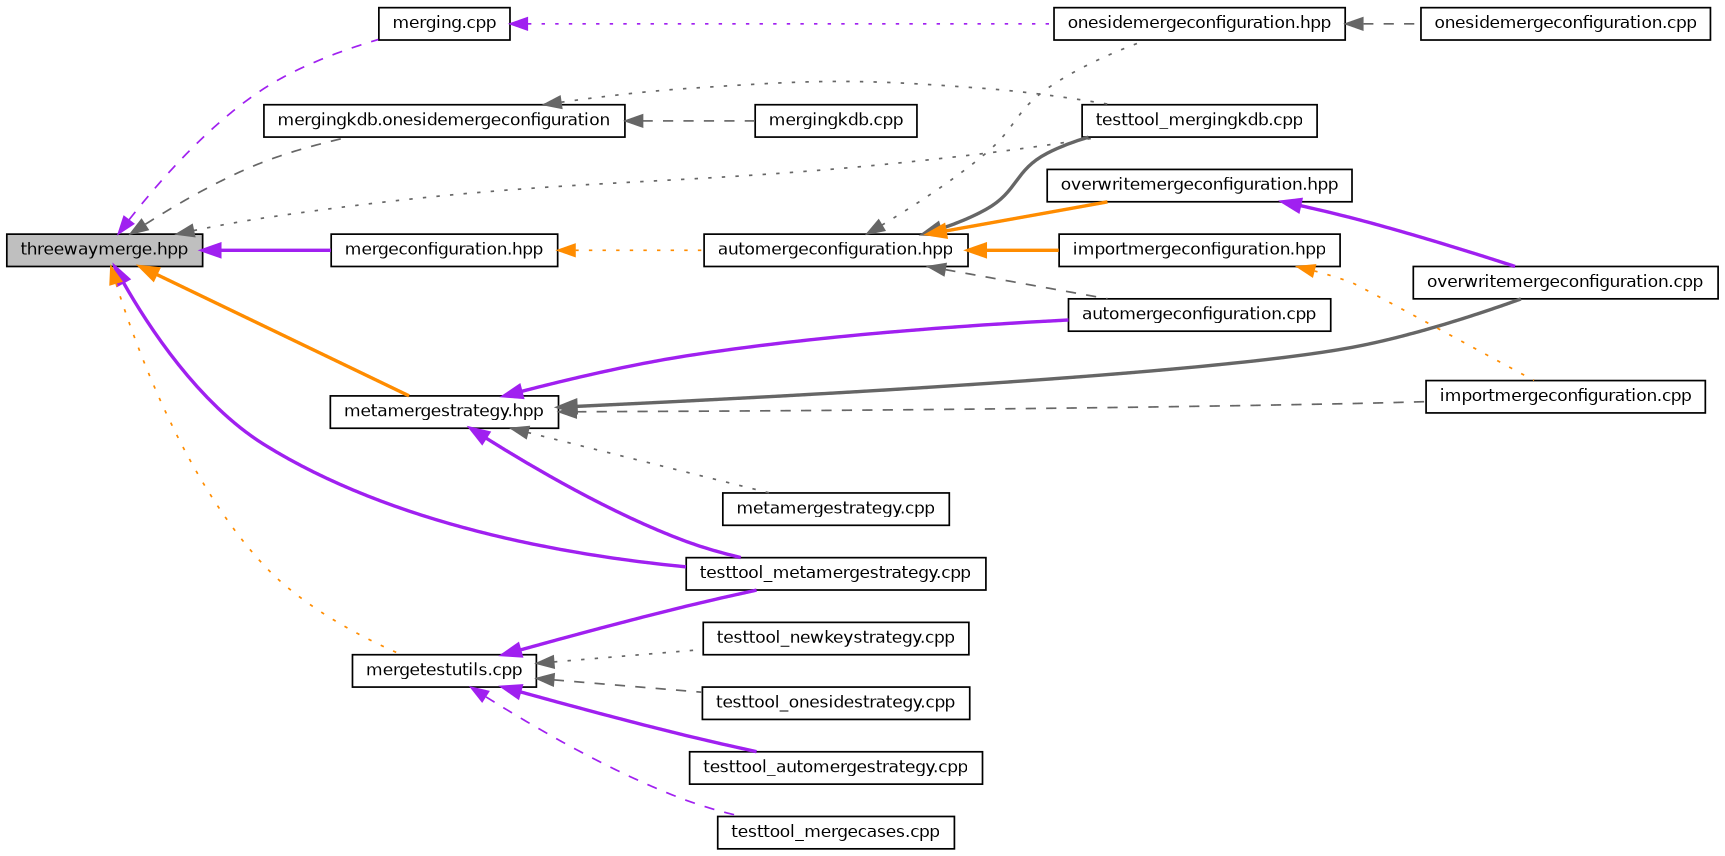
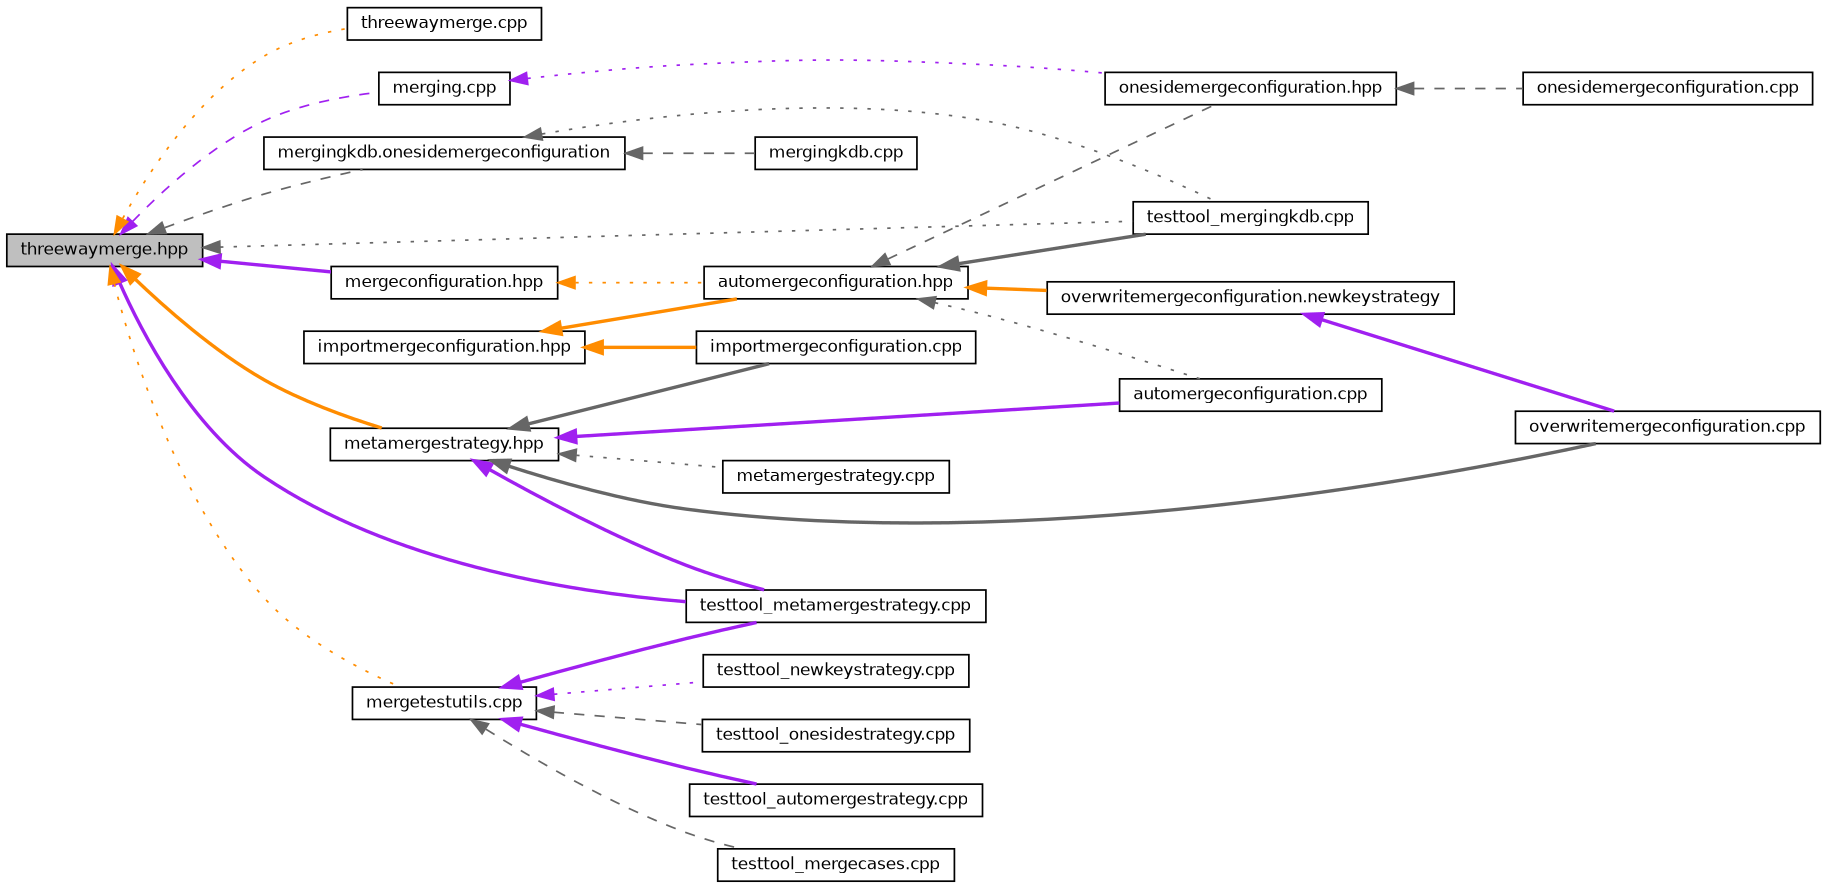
  digraph {
    rankdir=LR
    node [color=black fillcolor=white fontname=Helvetica fontsize=10 shape=record style=filled]
    edge [color=gray40 dir=back fontname=Helvetica fontsize=10 labelfontname=Helvetica labelfontsize=10 style=bold]
    n1 [fillcolor=grey75 fontcolor=black height=0.2 label="threewaymerge.hpp" width=0.4]
    n2 [height=0.2 label="merging.cpp" width=0.4]
    n3 [height=0.2 label="mergeconfiguration.hpp" width=0.4]
    n4 [height=0.2 label="testtool_mergingkdb.cpp" width=0.4]
    n5 [height=0.2 label="mergingkdb.onesidemergeconfiguration" width=0.4]
    n6 [height=0.2 label="metamergestrategy.hpp" width=0.4]
    n7 [height=0.2 label="testtool_metamergestrategy.cpp" width=0.4]
+   n8 [height=0.2 label="threewaymerge.cpp" width=0.4]
    n9 [height=0.2 label="mergetestutils.cpp" width=0.4]
    n10 [height=0.2 label="onesidemergeconfiguration.hpp" width=0.4]
    n11 [height=0.2 label="automergeconfiguration.hpp" width=0.4]
    n12 [height=0.2 label="mergingkdb.cpp" width=0.4]
    n13 [height=0.2 label="automergeconfiguration.cpp" width=0.4]
    n14 [height=0.2 label="importmergeconfiguration.cpp" width=0.4]
    n15 [height=0.2 label="overwritemergeconfiguration.cpp" width=0.4]
    n16 [height=0.2 label="metamergestrategy.cpp" width=0.4]
    n17 [height=0.2 label="testtool_automergestrategy.cpp" width=0.4]
    n18 [height=0.2 label="testtool_mergecases.cpp" width=0.4]
    n19 [height=0.2 label="testtool_newkeystrategy.cpp" width=0.4]
    n20 [height=0.2 label="testtool_onesidestrategy.cpp" width=0.4]
    n21 [height=0.2 label="importmergeconfiguration.hpp" width=0.4]
-   n22 [height=0.2 label="overwritemergeconfiguration.hpp" width=0.4]
+   n22 [height=0.2 label="overwritemergeconfiguration.newkeystrategy" width=0.4]
    n23 [height=0.2 label="onesidemergeconfiguration.cpp" width=0.4]
    n1 -> n2 [color=purple style=dashed]
    n1 -> n3 [color=purple]
    n1 -> n4 [style=dotted]
    n1 -> n5 [style=dashed]
    n1 -> n6 [color=darkorange]
    n1 -> n7 [color=purple]
+   n1 -> n8 [color=darkorange style=dotted]
    n1 -> n9 [color=darkorange style=dotted]
    n2 -> n10 [color=purple style=dotted]
    n3 -> n11 [color=darkorange style=dotted]
    n5 -> n4 [style=dotted]
    n5 -> n12 [style=dashed]
    n6 -> n7 [color=purple]
    n6 -> n13 [color=purple]
-   n6 -> n14 [style=dashed]
+   n6 -> n14
    n6 -> n15
    n6 -> n16 [style=dotted]
    n9 -> n7 [color=purple]
    n9 -> n17 [color=purple]
-   n9 -> n18 [color=purple style=dashed]
-   n9 -> n19 [style=dotted]
+   n9 -> n18 [style=dashed]
+   n9 -> n19 [color=purple style=dotted]
    n9 -> n20 [style=dashed]
    n10 -> n23 [style=dashed]
    n11 -> n4
-   n11 -> n10 [style=dotted]
-   n11 -> n13 [style=dashed]
-   n11 -> n21 [color=darkorange]
+   n11 -> n10 [style=dashed]
+   n11 -> n13 [style=dotted]
+   n21 -> n11 [color=darkorange]
    n11 -> n22 [color=darkorange]
-   n21 -> n14 [color=darkorange style=dotted]
+   n21 -> n14 [color=darkorange]
    n22 -> n15 [color=purple]
  }
